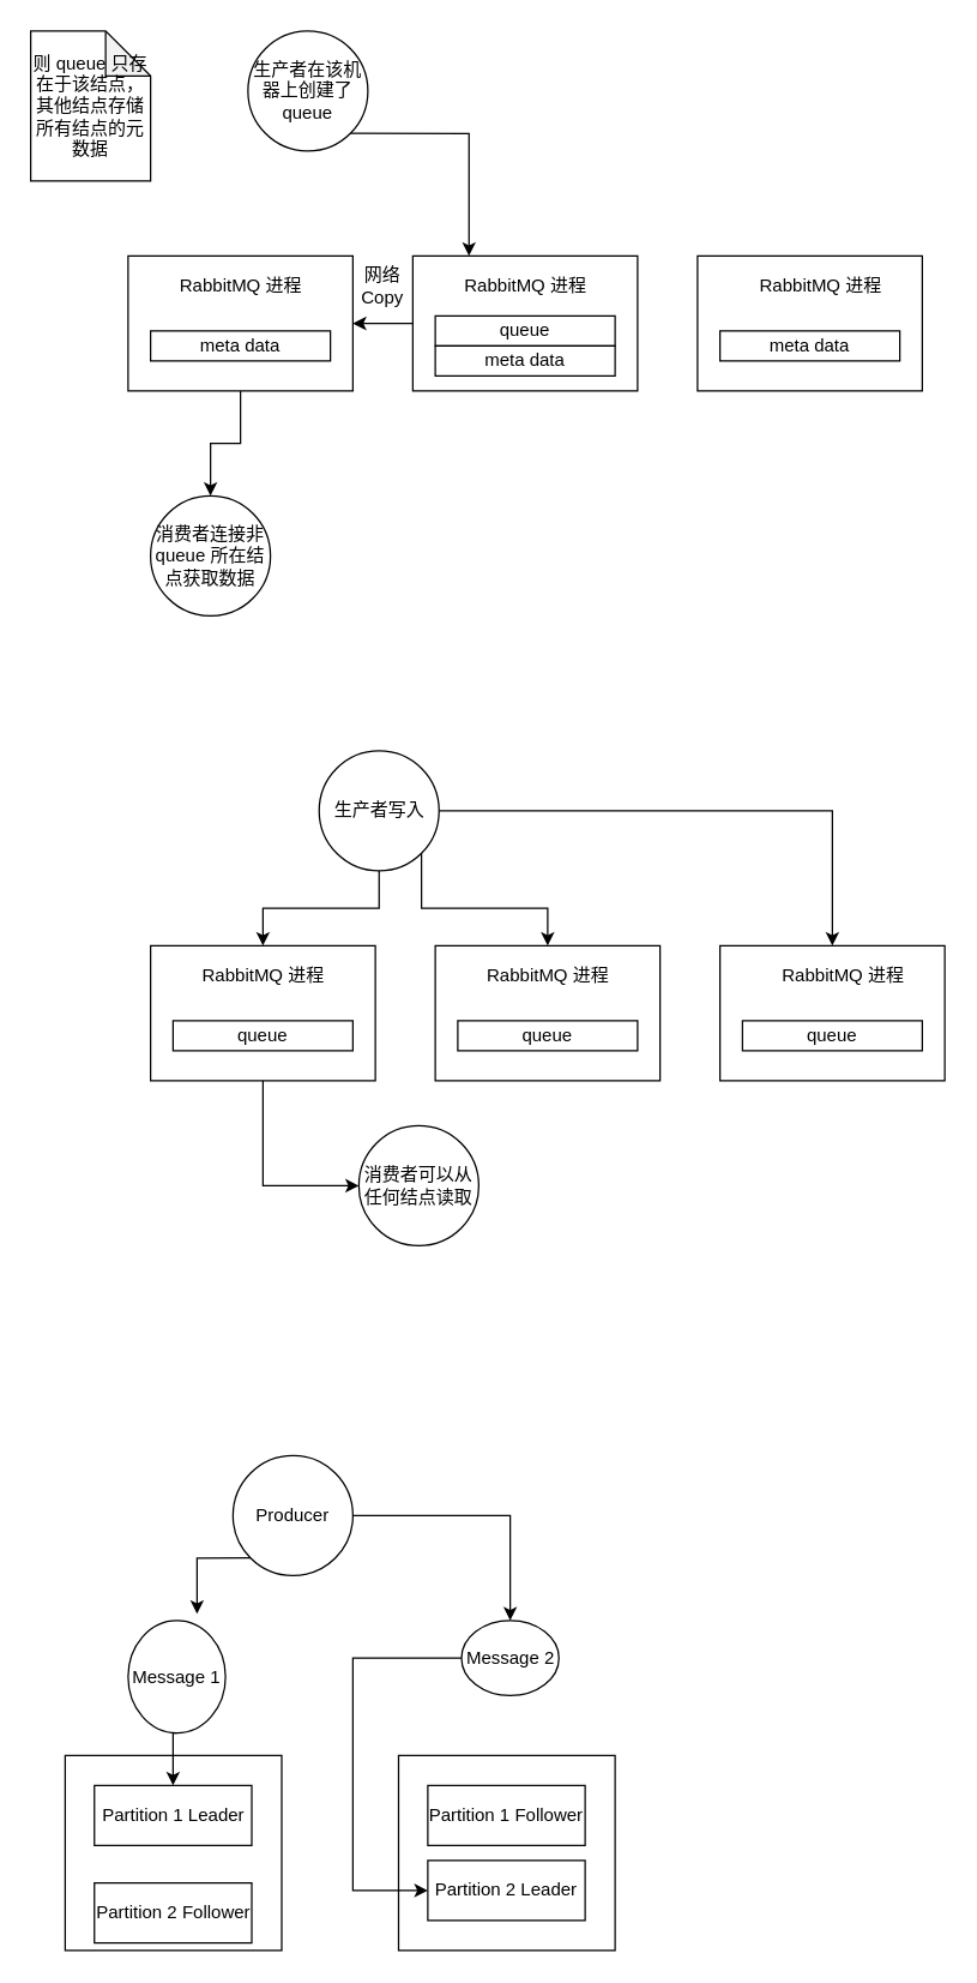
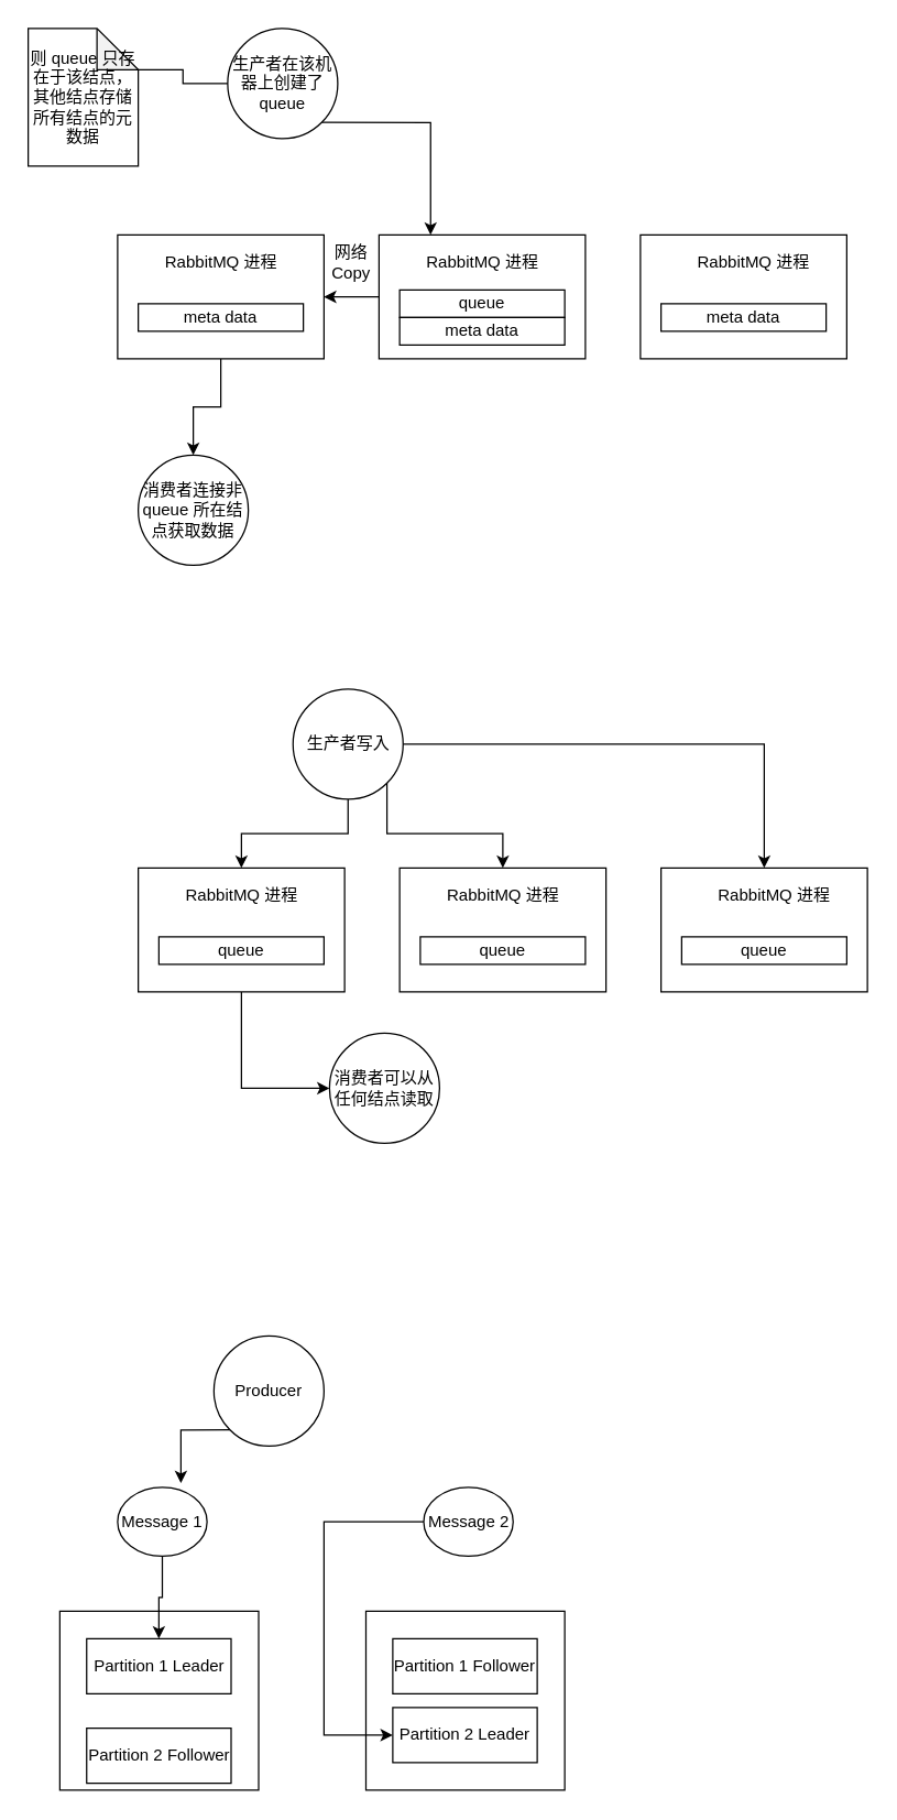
  <mxCell id="0" />
  <mxCell id="1" parent="0" />
  <mxCell id="2" style="edgeStyle=orthogonalEdgeStyle;rounded=0;orthogonalLoop=1;jettySize=auto;html=1;exitX=0.5;exitY=1;exitDx=0;exitDy=0;entryX=0.5;entryY=0;entryDx=0;entryDy=0;endArrow=classic;endFill=1;" edge="1" parent="1" source="3" target="18"><mxGeometry relative="1" as="geometry" /></mxCell>
  <mxCell id="3" value="" style="rounded=0;whiteSpace=wrap;html=1;" vertex="1" parent="1"><mxGeometry x="85" y="170" width="150" height="90" as="geometry" /></mxCell>
  <mxCell id="4" style="edgeStyle=orthogonalEdgeStyle;rounded=0;orthogonalLoop=1;jettySize=auto;html=1;exitX=0;exitY=0.5;exitDx=0;exitDy=0;entryX=1;entryY=0.5;entryDx=0;entryDy=0;endArrow=classic;endFill=1;" edge="1" parent="1" source="5" target="3"><mxGeometry relative="1" as="geometry" /></mxCell>
  <mxCell id="5" value="" style="rounded=0;whiteSpace=wrap;html=1;" vertex="1" parent="1"><mxGeometry x="275" y="170" width="150" height="90" as="geometry" /></mxCell>
  <mxCell id="6" value="" style="rounded=0;whiteSpace=wrap;html=1;" vertex="1" parent="1"><mxGeometry x="465" y="170" width="150" height="90" as="geometry" /></mxCell>
  <mxCell id="7" style="edgeStyle=orthogonalEdgeStyle;rounded=0;orthogonalLoop=1;jettySize=auto;html=1;exitX=1;exitY=1;exitDx=0;exitDy=0;entryX=0.25;entryY=0;entryDx=0;entryDy=0;" edge="1" parent="1" source="8" target="5"><mxGeometry relative="1" as="geometry" /></mxCell>
  <mxCell id="8" value="生产者在该机器上创建了 queue" style="ellipse;whiteSpace=wrap;html=1;aspect=fixed;" vertex="1" parent="1"><mxGeometry x="165" y="20" width="80" height="80" as="geometry" /></mxCell>
  <mxCell id="9" value="RabbitMQ 进程" style="text;html=1;strokeColor=none;fillColor=none;align=center;verticalAlign=middle;whiteSpace=wrap;rounded=0;" vertex="1" parent="1"><mxGeometry x="117.5" y="180" width="85" height="20" as="geometry" /></mxCell>
  <mxCell id="10" value="RabbitMQ 进程" style="text;html=1;strokeColor=none;fillColor=none;align=center;verticalAlign=middle;whiteSpace=wrap;rounded=0;" vertex="1" parent="1"><mxGeometry x="307.5" y="180" width="85" height="20" as="geometry" /></mxCell>
  <mxCell id="11" value="RabbitMQ 进程" style="text;html=1;strokeColor=none;fillColor=none;align=center;verticalAlign=middle;whiteSpace=wrap;rounded=0;" vertex="1" parent="1"><mxGeometry x="505" y="180" width="85" height="20" as="geometry" /></mxCell>
  <mxCell id="12" value="queue" style="rounded=0;whiteSpace=wrap;html=1;" vertex="1" parent="1"><mxGeometry x="290" y="210" width="120" height="20" as="geometry" /></mxCell>
  <mxCell id="13" value="meta data" style="rounded=0;whiteSpace=wrap;html=1;" vertex="1" parent="1"><mxGeometry x="290" y="230" width="120" height="20" as="geometry" /></mxCell>
  <mxCell id="14" value="meta data" style="rounded=0;whiteSpace=wrap;html=1;" vertex="1" parent="1"><mxGeometry x="480" y="220" width="120" height="20" as="geometry" /></mxCell>
  <mxCell id="15" value="meta data" style="rounded=0;whiteSpace=wrap;html=1;" vertex="1" parent="1"><mxGeometry x="100" y="220" width="120" height="20" as="geometry" /></mxCell>
+ <mxCell id="16" style="edgeStyle=orthogonalEdgeStyle;rounded=0;orthogonalLoop=1;jettySize=auto;html=1;exitX=0;exitY=0;exitDx=80;exitDy=30;exitPerimeter=0;entryX=0;entryY=0.5;entryDx=0;entryDy=0;endArrow=none;endFill=0;" edge="1" parent="1" source="17" target="8"><mxGeometry relative="1" as="geometry" /></mxCell>
  <mxCell id="17" value="&lt;span&gt;则 queue 只存在于该结点，其他结点存储所有结点的元数据&lt;/span&gt;" style="shape=note;whiteSpace=wrap;html=1;backgroundOutline=1;darkOpacity=0.05;" vertex="1" parent="1"><mxGeometry x="20" y="20" width="80" height="100" as="geometry" /></mxCell>
  <mxCell id="18" value="消费者连接非 queue 所在结点获取数据" style="ellipse;whiteSpace=wrap;html=1;aspect=fixed;" vertex="1" parent="1"><mxGeometry x="100" y="330" width="80" height="80" as="geometry" /></mxCell>
  <mxCell id="19" value="网络 Copy" style="text;html=1;strokeColor=none;fillColor=none;align=center;verticalAlign=middle;whiteSpace=wrap;rounded=0;" vertex="1" parent="1"><mxGeometry x="235" y="180" width="40" height="20" as="geometry" /></mxCell>
  <mxCell id="20" style="edgeStyle=orthogonalEdgeStyle;rounded=0;orthogonalLoop=1;jettySize=auto;html=1;exitX=0.5;exitY=1;exitDx=0;exitDy=0;entryX=0;entryY=0.5;entryDx=0;entryDy=0;endArrow=classic;endFill=1;" edge="1" parent="1" source="21" target="34"><mxGeometry relative="1" as="geometry" /></mxCell>
  <mxCell id="21" value="" style="rounded=0;whiteSpace=wrap;html=1;" vertex="1" parent="1"><mxGeometry x="100" y="630" width="150" height="90" as="geometry" /></mxCell>
  <mxCell id="22" value="" style="rounded=0;whiteSpace=wrap;html=1;" vertex="1" parent="1"><mxGeometry x="290" y="630" width="150" height="90" as="geometry" /></mxCell>
  <mxCell id="23" value="" style="rounded=0;whiteSpace=wrap;html=1;" vertex="1" parent="1"><mxGeometry x="480" y="630" width="150" height="90" as="geometry" /></mxCell>
  <mxCell id="24" value="RabbitMQ 进程" style="text;html=1;strokeColor=none;fillColor=none;align=center;verticalAlign=middle;whiteSpace=wrap;rounded=0;" vertex="1" parent="1"><mxGeometry x="132.5" y="640" width="85" height="20" as="geometry" /></mxCell>
  <mxCell id="25" value="RabbitMQ 进程" style="text;html=1;strokeColor=none;fillColor=none;align=center;verticalAlign=middle;whiteSpace=wrap;rounded=0;" vertex="1" parent="1"><mxGeometry x="322.5" y="640" width="85" height="20" as="geometry" /></mxCell>
  <mxCell id="26" value="RabbitMQ 进程" style="text;html=1;strokeColor=none;fillColor=none;align=center;verticalAlign=middle;whiteSpace=wrap;rounded=0;" vertex="1" parent="1"><mxGeometry x="520" y="640" width="85" height="20" as="geometry" /></mxCell>
  <mxCell id="27" value="queue" style="rounded=0;whiteSpace=wrap;html=1;" vertex="1" parent="1"><mxGeometry x="305" y="680" width="120" height="20" as="geometry" /></mxCell>
  <mxCell id="28" value="queue" style="rounded=0;whiteSpace=wrap;html=1;" vertex="1" parent="1"><mxGeometry x="115" y="680" width="120" height="20" as="geometry" /></mxCell>
  <mxCell id="29" value="queue" style="rounded=0;whiteSpace=wrap;html=1;" vertex="1" parent="1"><mxGeometry x="495" y="680" width="120" height="20" as="geometry" /></mxCell>
  <mxCell id="30" style="edgeStyle=orthogonalEdgeStyle;rounded=0;orthogonalLoop=1;jettySize=auto;html=1;exitX=0.5;exitY=1;exitDx=0;exitDy=0;endArrow=classic;endFill=1;" edge="1" parent="1" source="33" target="21"><mxGeometry relative="1" as="geometry" /></mxCell>
  <mxCell id="31" style="edgeStyle=orthogonalEdgeStyle;rounded=0;orthogonalLoop=1;jettySize=auto;html=1;exitX=1;exitY=0.5;exitDx=0;exitDy=0;entryX=0.5;entryY=0;entryDx=0;entryDy=0;endArrow=classic;endFill=1;" edge="1" parent="1" source="33" target="23"><mxGeometry relative="1" as="geometry" /></mxCell>
  <mxCell id="32" style="edgeStyle=orthogonalEdgeStyle;rounded=0;orthogonalLoop=1;jettySize=auto;html=1;exitX=1;exitY=1;exitDx=0;exitDy=0;entryX=0.5;entryY=0;entryDx=0;entryDy=0;endArrow=classic;endFill=1;" edge="1" parent="1" source="33" target="22"><mxGeometry relative="1" as="geometry" /></mxCell>
  <mxCell id="33" value="生产者写入" style="ellipse;whiteSpace=wrap;html=1;aspect=fixed;" vertex="1" parent="1"><mxGeometry x="212.5" y="500" width="80" height="80" as="geometry" /></mxCell>
  <mxCell id="34" value="消费者可以从任何结点读取" style="ellipse;whiteSpace=wrap;html=1;aspect=fixed;" vertex="1" parent="1"><mxGeometry x="239" y="750" width="80" height="80" as="geometry" /></mxCell>
  <mxCell id="35" value="" style="rounded=0;whiteSpace=wrap;html=1;" vertex="1" parent="1"><mxGeometry x="43" y="1170" width="144.5" height="130" as="geometry" /></mxCell>
  <mxCell id="36" value="Partition 1 Leader" style="rounded=0;whiteSpace=wrap;html=1;" vertex="1" parent="1"><mxGeometry x="62.5" y="1190" width="105" height="40" as="geometry" /></mxCell>
  <mxCell id="37" value="Partition 2 Follower" style="rounded=0;whiteSpace=wrap;html=1;" vertex="1" parent="1"><mxGeometry x="62.5" y="1255" width="105" height="40" as="geometry" /></mxCell>
  <mxCell id="38" value="" style="rounded=0;whiteSpace=wrap;html=1;" vertex="1" parent="1"><mxGeometry x="265.5" y="1170" width="144.5" height="130" as="geometry" /></mxCell>
  <mxCell id="39" value="Partition 1 Follower" style="rounded=0;whiteSpace=wrap;html=1;" vertex="1" parent="1"><mxGeometry x="285" y="1190" width="105" height="40" as="geometry" /></mxCell>
  <mxCell id="40" value="Partition 2 Leader" style="rounded=0;whiteSpace=wrap;html=1;" vertex="1" parent="1"><mxGeometry x="285" y="1240" width="105" height="40" as="geometry" /></mxCell>
  <mxCell id="41" style="edgeStyle=orthogonalEdgeStyle;rounded=0;orthogonalLoop=1;jettySize=auto;html=1;exitX=0;exitY=1;exitDx=0;exitDy=0;entryX=0.708;entryY=-0.06;entryDx=0;entryDy=0;entryPerimeter=0;endArrow=classic;endFill=1;" edge="1" parent="1" source="43" target="45"><mxGeometry relative="1" as="geometry" /></mxCell>
- <mxCell id="42" style="edgeStyle=orthogonalEdgeStyle;rounded=0;orthogonalLoop=1;jettySize=auto;html=1;exitX=1;exitY=0.5;exitDx=0;exitDy=0;endArrow=classic;endFill=1;" edge="1" parent="1" source="43" target="47"><mxGeometry relative="1" as="geometry" /></mxCell>
  <mxCell id="43" value="Producer" style="ellipse;whiteSpace=wrap;html=1;aspect=fixed;" vertex="1" parent="1"><mxGeometry x="155" y="970" width="80" height="80" as="geometry" /></mxCell>
  <mxCell id="44" style="edgeStyle=orthogonalEdgeStyle;rounded=0;orthogonalLoop=1;jettySize=auto;html=1;exitX=0.5;exitY=1;exitDx=0;exitDy=0;entryX=0.5;entryY=0;entryDx=0;entryDy=0;endArrow=classic;endFill=1;" edge="1" parent="1" source="45" target="36"><mxGeometry relative="1" as="geometry" /></mxCell>
- <mxCell id="45" value="Message 1" style="ellipse;whiteSpace=wrap;html=1;" vertex="1" parent="1"><mxGeometry x="85" y="1080" width="65" height="75" as="geometry" /></mxCell>
+ <mxCell id="45" value="Message 1" style="ellipse;whiteSpace=wrap;html=1;" vertex="1" parent="1"><mxGeometry x="85" y="1080" width="65" height="50" as="geometry" /></mxCell>
  <mxCell id="46" style="edgeStyle=orthogonalEdgeStyle;rounded=0;orthogonalLoop=1;jettySize=auto;html=1;exitX=0;exitY=0.5;exitDx=0;exitDy=0;entryX=0;entryY=0.5;entryDx=0;entryDy=0;endArrow=classic;endFill=1;" edge="1" parent="1" source="47" target="40"><mxGeometry relative="1" as="geometry"><Array as="points"><mxPoint x="235" y="1105" /><mxPoint x="235" y="1260" /></Array></mxGeometry></mxCell>
  <mxCell id="47" value="Message 2" style="ellipse;whiteSpace=wrap;html=1;" vertex="1" parent="1"><mxGeometry x="307.5" y="1080" width="65" height="50" as="geometry" /></mxCell>
